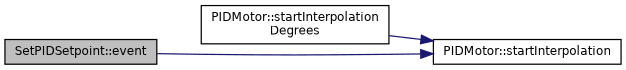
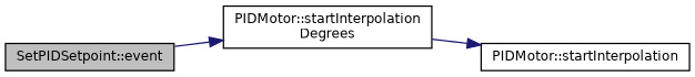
  digraph {
    rankdir=LR
    node [color=black fillcolor=white fontname=Helvetica fontsize=10 shape=record style=filled]
    edge [color=midnightblue fontname=Helvetica fontsize=10 labelfontname=Helvetica labelfontsize=10 style=solid]
    n1 [fillcolor=grey75 fontcolor=black height=0.2 label="SetPIDSetpoint::event" width=0.4]
    n2 [height=0.2 label="PIDMotor::startInterpolation\lDegrees" width=0.4]
    n3 [height=0.2 label="PIDMotor::startInterpolation" width=0.4]
-   n1 -> n3
+   n1 -> n2
    n2 -> n3
  }
